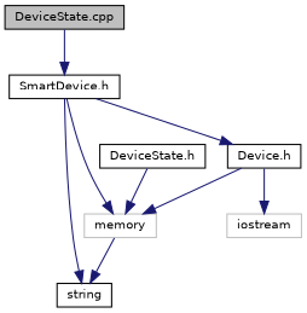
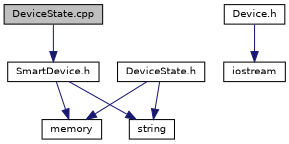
  digraph {
    node [color=black fillcolor=white fontname=Helvetica fontsize=10 shape=record style=filled]
    edge [color=midnightblue fontname=Helvetica fontsize=10 labelfontname=Helvetica labelfontsize=10 style=solid]
    n1 [fillcolor=grey75 fontcolor=black height=0.2 label="DeviceState.cpp" width=0.4]
    n2 [height=0.2 label="SmartDevice.h" width=0.4]
-   n3 [color=grey75 height=0.2 label=memory width=0.4]
+   n3 [height=0.2 label=memory width=0.4]
    n4 [height=0.2 label=string width=0.4]
    n5 [height=0.2 label="Device.h" width=0.4]
    n6 [height=0.2 label="DeviceState.h" width=0.4]
-   n7 [color=grey75 height=0.2 label=iostream width=0.4]
+   n7 [height=0.2 label=iostream width=0.4]
    n1 -> n2
    n2 -> n3
    n2 -> n4
-   n2 -> n5
-   n5 -> n3
    n5 -> n7
    n6 -> n3
-   n3 -> n4
+   n6 -> n4
  }
